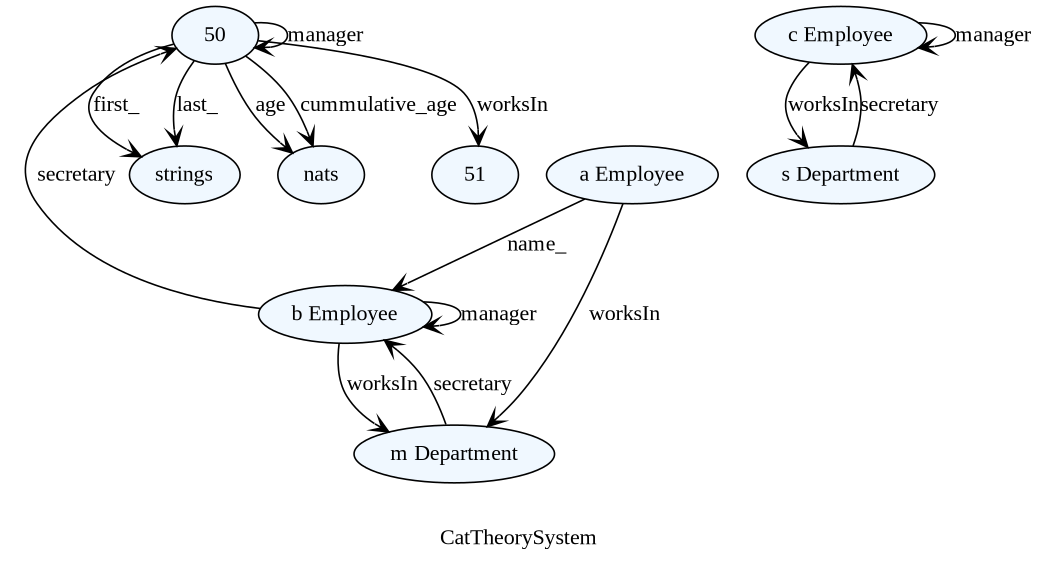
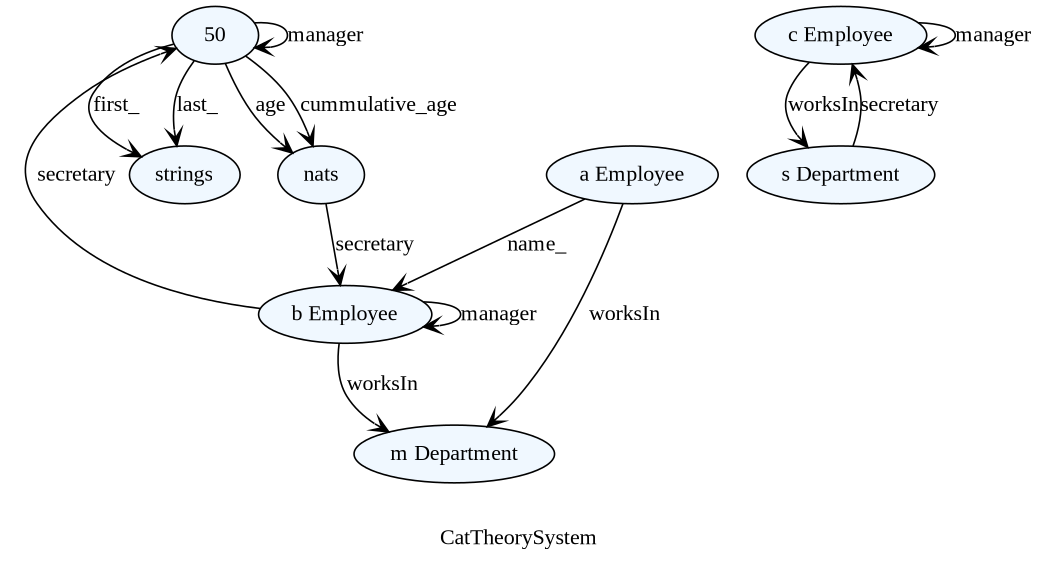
  digraph {
    fontname="Liberation Serif"
    label=CatTheorySystem
    node [fillcolor="#f0f8ff" fontname="Liberation Serif" shape=ellipse style=filled]
    edge [arrowhead=vee fontname="Liberation Serif"]
    n1 [label=strings]
    n2 [label=nats]
    n3 [label="a Employee"]
    n4 [label="b Employee"]
    n5 [label="c Employee"]
    50
-   51
    n8 [label="m Department"]
    n9 [label="s Department"]
    subgraph sub_1 {
      label=Employees
      n1
      n2
      n3
      n4
      n5
      50
-     51
    }
    subgraph sub_2 {
      label=Departments
      n1
      50
-     51
      n8
      n9
    }
    n3 -> n4 [label=name_]
    n3 -> n8 [label=worksIn]
    n4 -> n4 [label=manager]
    n4 -> 50 [label=secretary]
    n4 -> n8 [label=worksIn]
    n5 -> n5 [label=manager]
    n5 -> n9 [label=worksIn]
    50 -> n1 [label=first_]
    50 -> n1 [label=last_]
    50 -> n2 [label=age]
    50 -> n2 [label=cummulative_age]
    50 -> 50 [label=manager]
-   50 -> 51 [label=worksIn]
-   n8 -> n4 [label=secretary]
+   n2 -> n4 [label=secretary]
    n9 -> n5 [label=secretary]
  }
